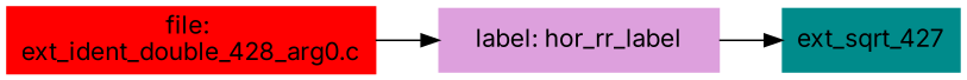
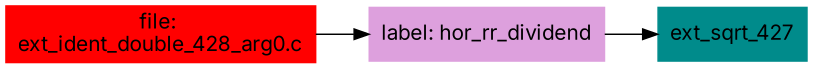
  digraph {
    rankdir=LR
    fontname=Inter
    node [shape=box style=filled fontname=Inter]
    edge [fontname=Inter]
    n1 [color=red label="file: \next_ident_double_428_arg0.c"]
-   n2 [color=plum label="label: hor_rr_label"]
+   n2 [color=plum label="label: hor_rr_dividend"]
    n3 [color=cyan4 label=ext_sqrt_427]
    n1 -> n2
    n2 -> n3
  }
